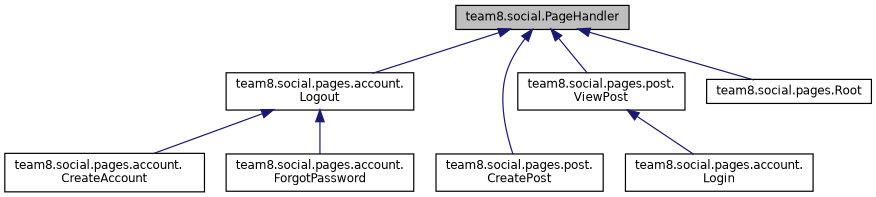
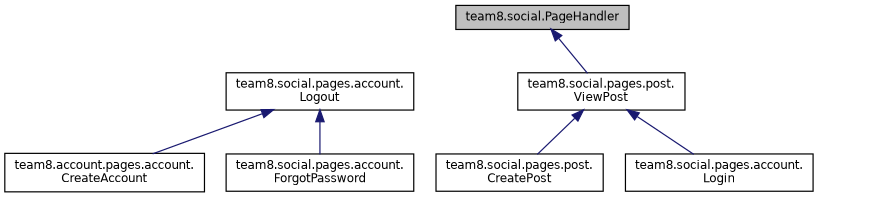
  digraph {
    rankdir=TB
    node [color=black fillcolor=white fontname=Helvetica fontsize=10 shape=record style=filled]
    edge [color=midnightblue dir=back fontname=Helvetica fontsize=10 labelfontname=Helvetica labelfontsize=10 style=solid]
    n1 [fillcolor=grey75 fontcolor=black height=0.2 label="team8.social.PageHandler" width=0.4]
    n2 [height=0.2 label="team8.social.pages.account.\lLogout" width=0.4]
    n3 [height=0.2 label="team8.social.pages.post.\lCreatePost" width=0.4]
    n4 [height=0.2 label="team8.social.pages.post.\lViewPost" width=0.4]
-   n5 [height=0.2 label="team8.social.pages.Root" width=0.4]
-   n6 [height=0.2 label="team8.social.pages.account.\lCreateAccount" width=0.4]
+   n6 [height=0.2 label="team8.account.pages.account.\lCreateAccount" width=0.4]
    n7 [height=0.2 label="team8.social.pages.account.\lForgotPassword" width=0.4]
    n8 [height=0.2 label="team8.social.pages.account.\lLogin" width=0.4]
-   n1 -> n2
-   n1 -> n3
+   n4 -> n3
    n1 -> n4
-   n1 -> n5
    n2 -> n6
    n2 -> n7
    n4 -> n8
  }
